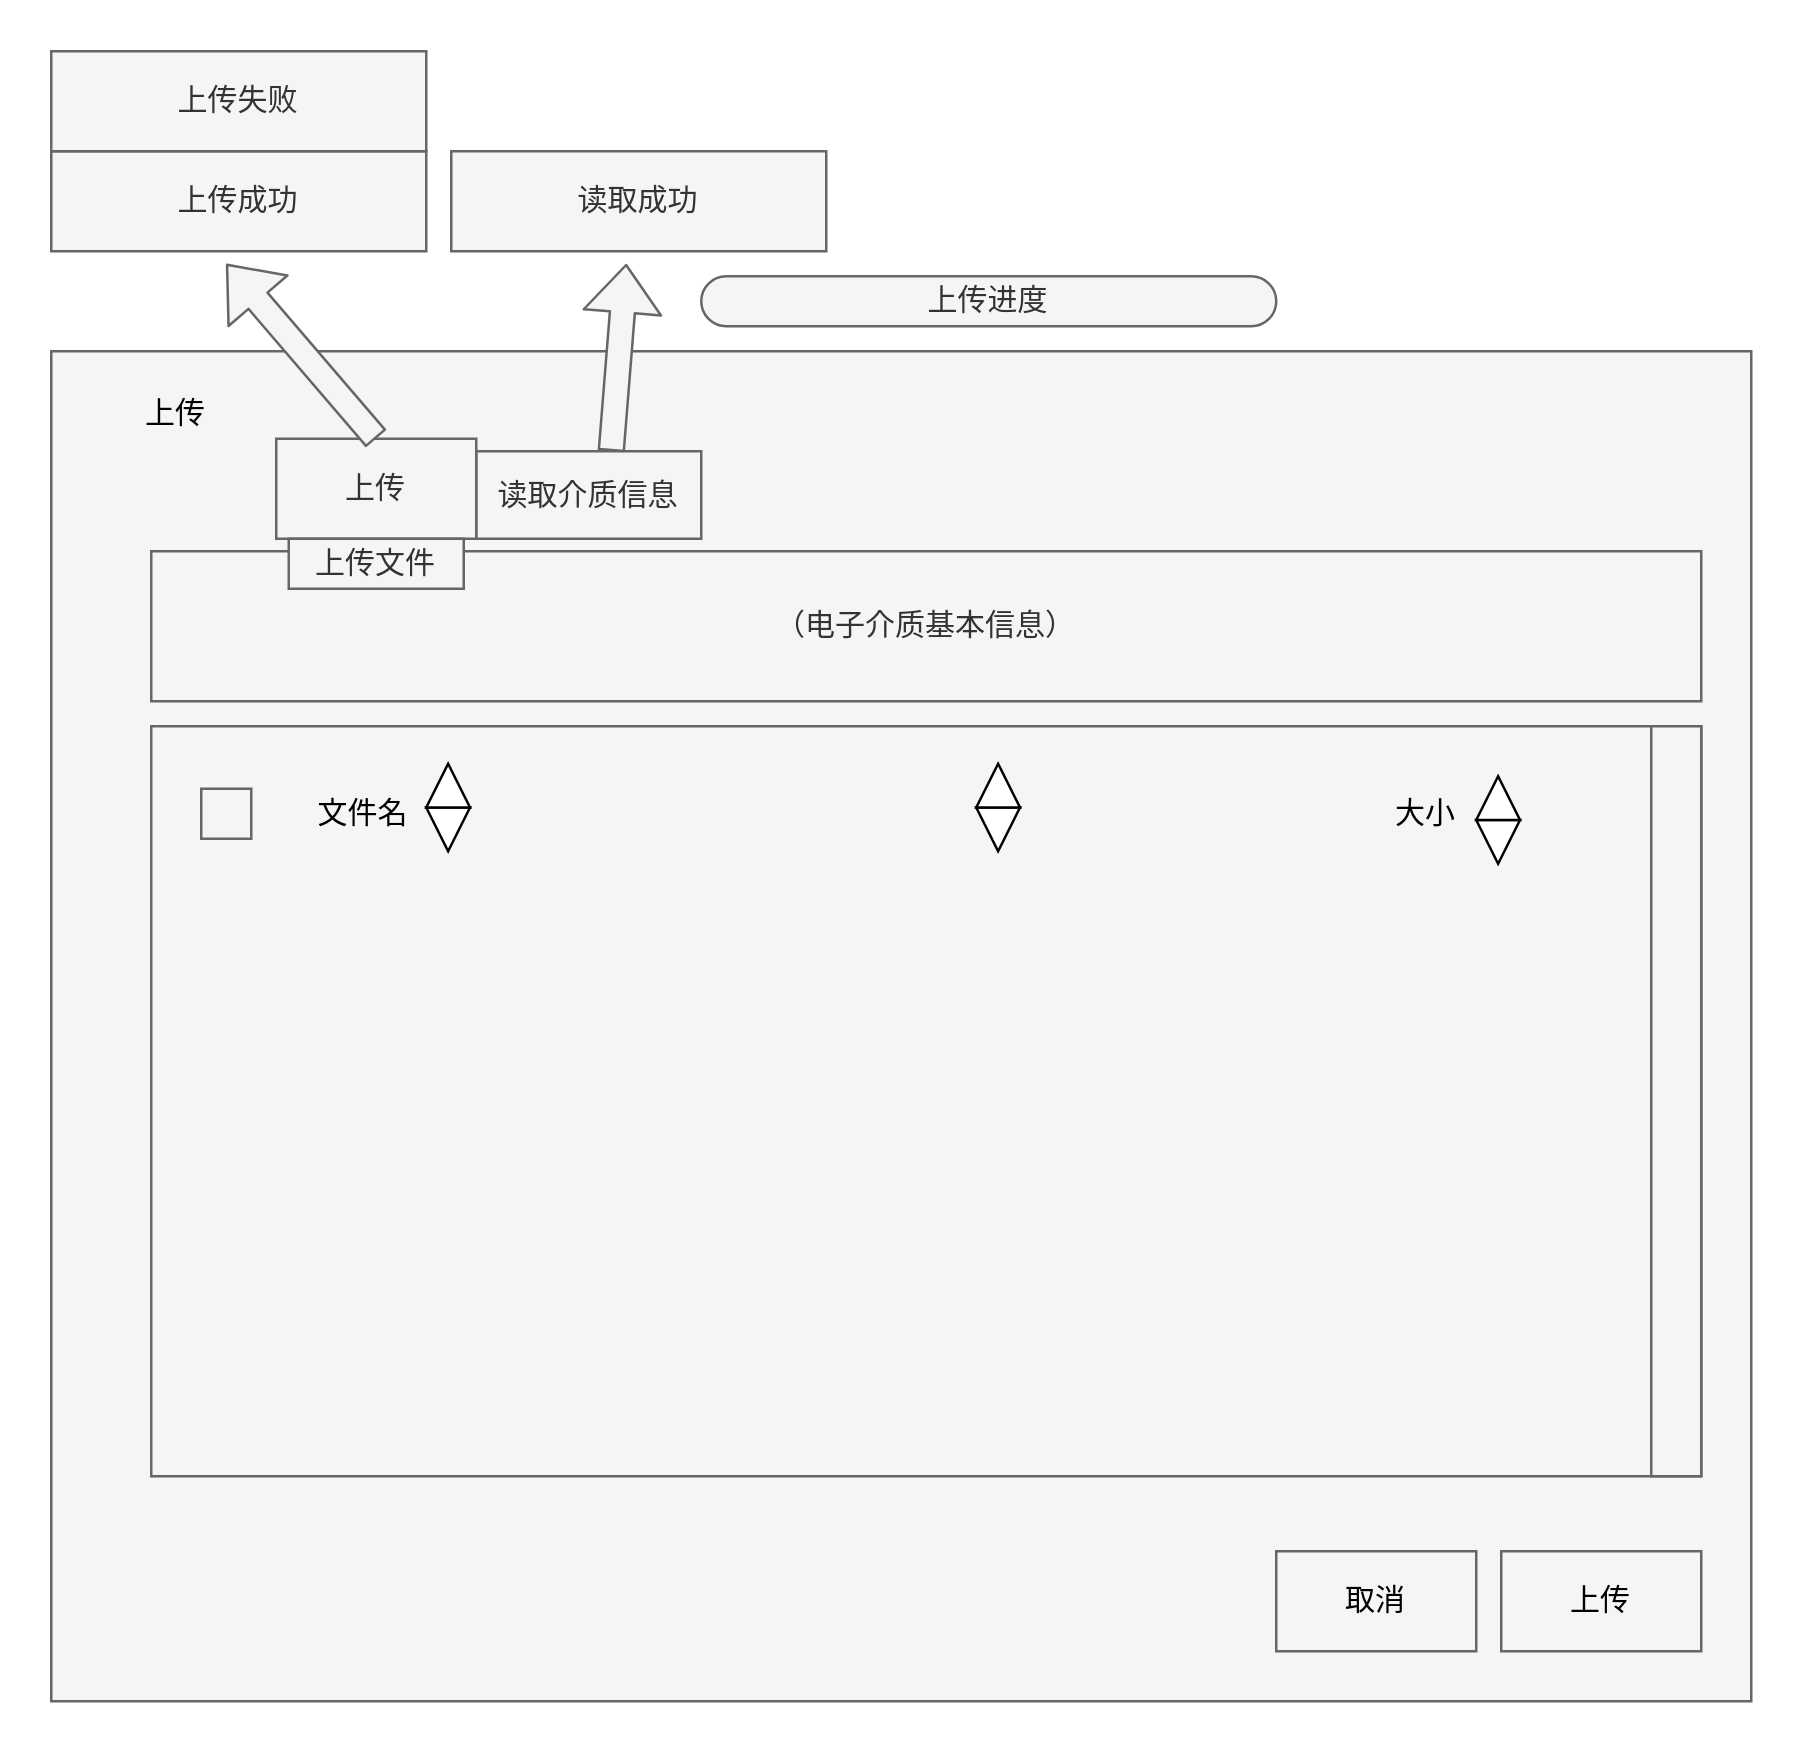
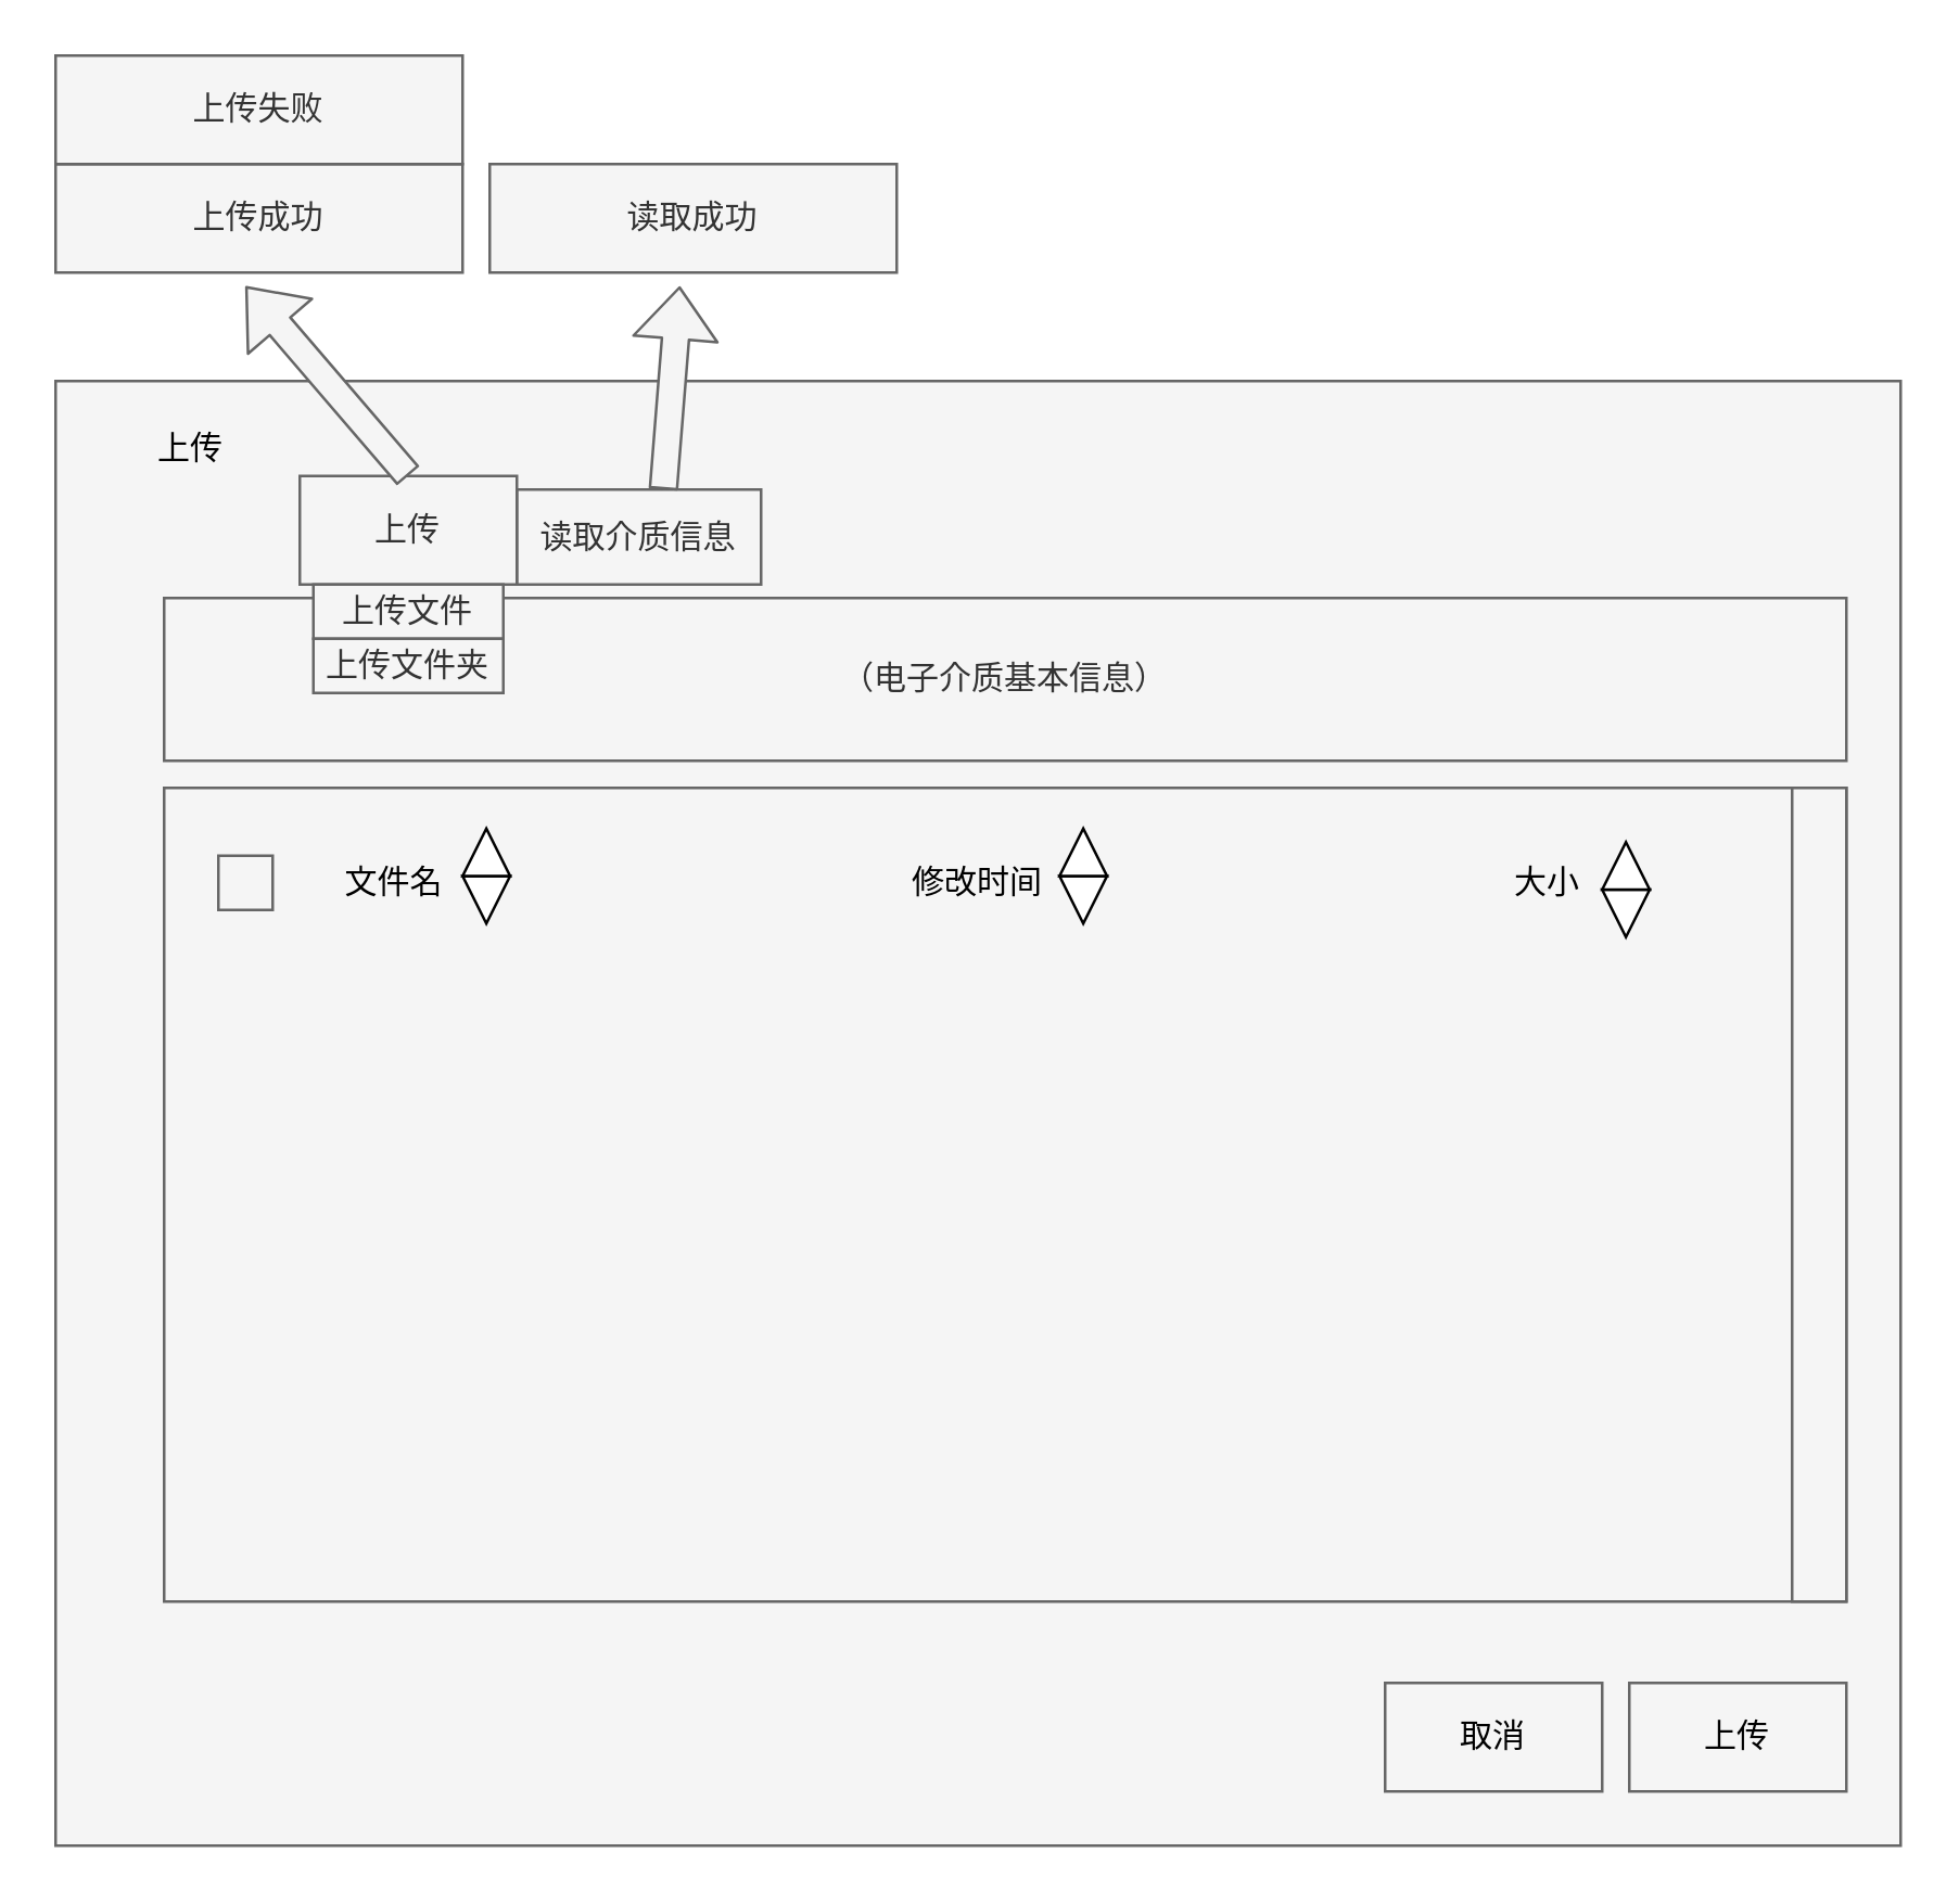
  <mxCell id="0" />
  <mxCell id="1" parent="0" />
  <mxCell id="2" value="" style="rounded=0;whiteSpace=wrap;html=1;fontColor=#333333;fillColor=#f5f5f5;strokeColor=#666666;" vertex="1" parent="1"><mxGeometry x="20" y="140" width="680" height="540" as="geometry" /></mxCell>
  <mxCell id="3" value="上传" style="rounded=0;whiteSpace=wrap;html=1;fillColor=#f5f5f5;fontColor=#000000;strokeColor=#666666;" vertex="1" parent="1"><mxGeometry x="600" y="620" width="80" height="40" as="geometry" /></mxCell>
  <mxCell id="4" value="读取介质信息" style="rounded=0;whiteSpace=wrap;html=1;fillColor=#f5f5f5;fontColor=#333333;strokeColor=#666666;" vertex="1" parent="1"><mxGeometry x="190" y="180" width="90" height="35" as="geometry" /></mxCell>
  <mxCell id="5" value="上传" style="text;html=1;align=center;verticalAlign=middle;whiteSpace=wrap;rounded=0;fontColor=#000000;" vertex="1" parent="1"><mxGeometry x="40" y="150" width="60" height="30" as="geometry" /></mxCell>
  <mxCell id="6" value="（电子介质基本信息）" style="rounded=0;whiteSpace=wrap;html=1;fontColor=#333333;fillColor=#f5f5f5;strokeColor=#666666;" vertex="1" parent="1"><mxGeometry x="60" y="220" width="620" height="60" as="geometry" /></mxCell>
  <mxCell id="7" value="上传" style="rounded=0;whiteSpace=wrap;html=1;fillColor=#f5f5f5;fontColor=#333333;strokeColor=#666666;" vertex="1" parent="1"><mxGeometry x="110" y="175" width="80" height="40" as="geometry" /></mxCell>
  <mxCell id="8" value="上传文件" style="rounded=0;whiteSpace=wrap;html=1;fillColor=#f5f5f5;fontColor=#333333;strokeColor=#666666;" vertex="1" parent="1"><mxGeometry x="115" y="215" width="70" height="20" as="geometry" /></mxCell>
+ <mxCell id="9" value="上传文件夹" style="rounded=0;whiteSpace=wrap;html=1;fillColor=#f5f5f5;fontColor=#333333;strokeColor=#666666;" vertex="1" parent="1"><mxGeometry x="115" y="235" width="70" height="20" as="geometry" /></mxCell>
  <mxCell id="10" value="" style="rounded=0;whiteSpace=wrap;html=1;fillColor=#f5f5f5;fontColor=#333333;strokeColor=#666666;" vertex="1" parent="1"><mxGeometry x="60" y="290" width="620" height="300" as="geometry" /></mxCell>
  <mxCell id="11" value="文件名" style="text;html=1;strokeColor=none;fillColor=none;align=center;verticalAlign=middle;whiteSpace=wrap;rounded=0;fontColor=#000000;" vertex="1" parent="1"><mxGeometry x="115" y="310" width="60" height="30" as="geometry" /></mxCell>
+ <mxCell id="12" value="修改时间" style="text;html=1;strokeColor=none;fillColor=none;align=center;verticalAlign=middle;whiteSpace=wrap;rounded=0;fontColor=#000000;" vertex="1" parent="1"><mxGeometry x="330" y="310" width="60" height="30" as="geometry" /></mxCell>
  <mxCell id="13" value="大小" style="text;html=1;strokeColor=none;fillColor=none;align=center;verticalAlign=middle;whiteSpace=wrap;rounded=0;fontColor=#000000;" vertex="1" parent="1"><mxGeometry x="540" y="310" width="60" height="30" as="geometry" /></mxCell>
  <mxCell id="14" value="" style="rounded=0;whiteSpace=wrap;html=1;fontColor=#333333;fillColor=#f5f5f5;strokeColor=#666666;" vertex="1" parent="1"><mxGeometry x="80" y="315" width="20" height="20" as="geometry" /></mxCell>
  <mxCell id="15" value="" style="group" vertex="1" connectable="0" parent="1"><mxGeometry x="590" y="310" width="17.5" height="35" as="geometry" /></mxCell>
  <mxCell id="16" value="" style="triangle;whiteSpace=wrap;html=1;rotation=90;" vertex="1" parent="15"><mxGeometry y="17.5" width="17.5" height="17.5" as="geometry" /></mxCell>
  <mxCell id="17" value="" style="triangle;whiteSpace=wrap;html=1;rotation=-90;" vertex="1" parent="15"><mxGeometry width="17.5" height="17.5" as="geometry" /></mxCell>
  <mxCell id="18" value="" style="group" vertex="1" connectable="0" parent="1"><mxGeometry x="170" y="305" width="17.5" height="35" as="geometry" /></mxCell>
  <mxCell id="19" value="" style="triangle;whiteSpace=wrap;html=1;rotation=90;" vertex="1" parent="18"><mxGeometry y="17.5" width="17.5" height="17.5" as="geometry" /></mxCell>
  <mxCell id="20" value="" style="triangle;whiteSpace=wrap;html=1;rotation=-90;" vertex="1" parent="18"><mxGeometry width="17.5" height="17.5" as="geometry" /></mxCell>
  <mxCell id="21" value="" style="group" vertex="1" connectable="0" parent="1"><mxGeometry x="390" y="305" width="17.5" height="35" as="geometry" /></mxCell>
  <mxCell id="22" value="" style="triangle;whiteSpace=wrap;html=1;rotation=90;" vertex="1" parent="21"><mxGeometry y="17.5" width="17.5" height="17.5" as="geometry" /></mxCell>
  <mxCell id="23" value="" style="triangle;whiteSpace=wrap;html=1;rotation=-90;" vertex="1" parent="21"><mxGeometry width="17.5" height="17.5" as="geometry" /></mxCell>
  <mxCell id="24" value="" style="shape=flexArrow;endArrow=classic;html=1;fontColor=#000000;fillColor=#f5f5f5;strokeColor=#666666;" edge="1" parent="1"><mxGeometry width="50" height="50" relative="1" as="geometry"><mxPoint x="244" y="180" as="sourcePoint" /><mxPoint x="250" y="105" as="targetPoint" /></mxGeometry></mxCell>
  <mxCell id="25" value="读取成功" style="rounded=0;whiteSpace=wrap;html=1;fontColor=#333333;fillColor=#f5f5f5;strokeColor=#666666;" vertex="1" parent="1"><mxGeometry x="180" y="60" width="150" height="40" as="geometry" /></mxCell>
  <mxCell id="26" value="" style="shape=flexArrow;endArrow=classic;html=1;fontColor=#000000;fillColor=#f5f5f5;strokeColor=#666666;exitX=0.5;exitY=0;exitDx=0;exitDy=0;" edge="1" parent="1" source="7"><mxGeometry width="50" height="50" relative="1" as="geometry"><mxPoint x="84" y="180" as="sourcePoint" /><mxPoint x="90" y="105" as="targetPoint" /></mxGeometry></mxCell>
  <mxCell id="27" value="上传成功" style="rounded=0;whiteSpace=wrap;html=1;fontColor=#333333;fillColor=#f5f5f5;strokeColor=#666666;" vertex="1" parent="1"><mxGeometry x="20" y="60" width="150" height="40" as="geometry" /></mxCell>
  <mxCell id="28" value="上传失败" style="rounded=0;whiteSpace=wrap;html=1;fontColor=#333333;fillColor=#f5f5f5;strokeColor=#666666;" vertex="1" parent="1"><mxGeometry x="20" y="20" width="150" height="40" as="geometry" /></mxCell>
  <mxCell id="29" value="取消" style="rounded=0;whiteSpace=wrap;html=1;fillColor=#f5f5f5;fontColor=#000000;strokeColor=#666666;" vertex="1" parent="1"><mxGeometry x="510" y="620" width="80" height="40" as="geometry" /></mxCell>
  <mxCell id="30" value="" style="rounded=0;whiteSpace=wrap;html=1;fillColor=#f5f5f5;fontColor=#333333;strokeColor=#666666;" vertex="1" parent="1"><mxGeometry x="660" y="290" width="20" height="300" as="geometry" /></mxCell>
- <mxCell id="31" value="上传进度" style="rounded=1;whiteSpace=wrap;html=1;fontColor=#333333;arcSize=50;fillColor=#f5f5f5;strokeColor=#666666;" vertex="1" parent="1"><mxGeometry x="280" y="110" width="230" height="20" as="geometry" /></mxCell>
